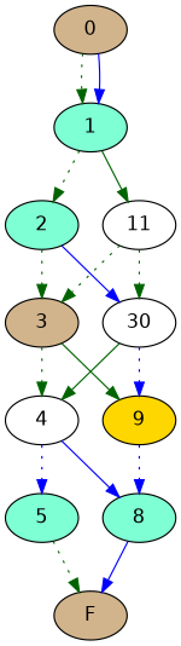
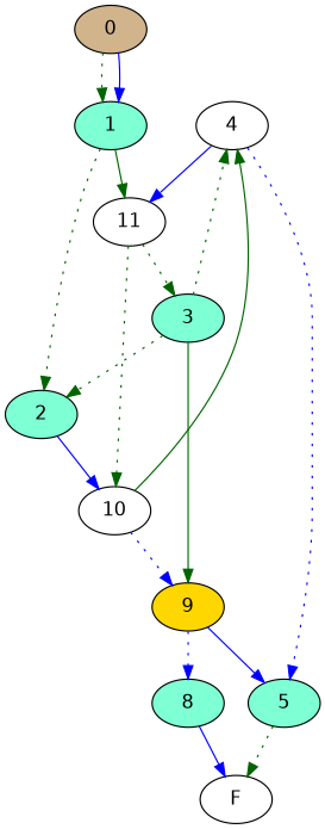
  digraph {
    fontname="DejaVu Sans"
    node [fillcolor=white fontname="DejaVu Sans" style=filled]
    edge [color=darkgreen fontname="DejaVu Sans" style=dotted]
-   F [fillcolor=tan]
+   F
    5 [fillcolor=aquamarine]
    8 [fillcolor=aquamarine]
    4
    9 [fillcolor=gold]
-   3 [fillcolor=tan]
-   10 [label=30]
+   3 [fillcolor=aquamarine]
+   10
    2 [fillcolor=aquamarine]
    11
    1 [fillcolor=aquamarine]
    0 [fillcolor=tan]
    5 -> F
    8 -> F [color=blue style=""]
    4 -> 5 [color=blue]
-   4 -> 8 [color=blue style=""]
+   4 -> 11 [color=blue style=""]
+   9 -> 5 [color=blue style=""]
    9 -> 8 [color=blue]
    3 -> 4
    3 -> 9 [style=""]
    10 -> 4 [style=""]
    10 -> 9 [color=blue]
-   2 -> 3
+   3 -> 2
    2 -> 10 [color=blue style=""]
    11 -> 3
    11 -> 10
    1 -> 2
    1 -> 11 [style=""]
    0 -> 1
    0 -> 1 [color=blue style=""]
  }
